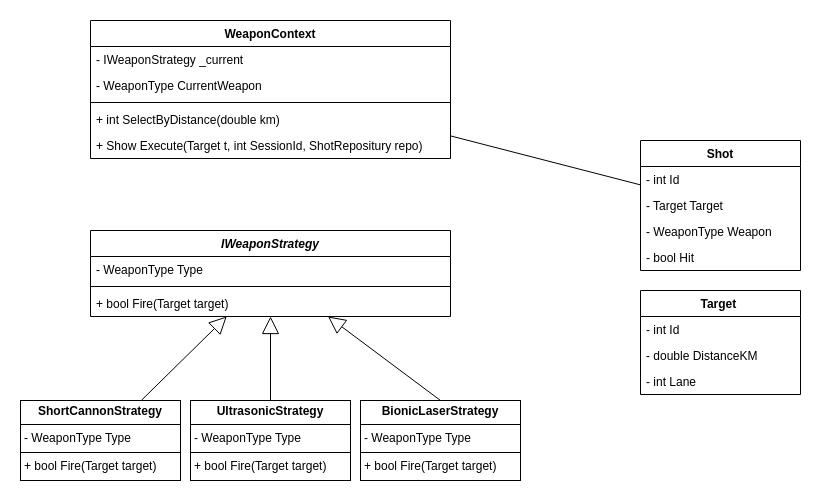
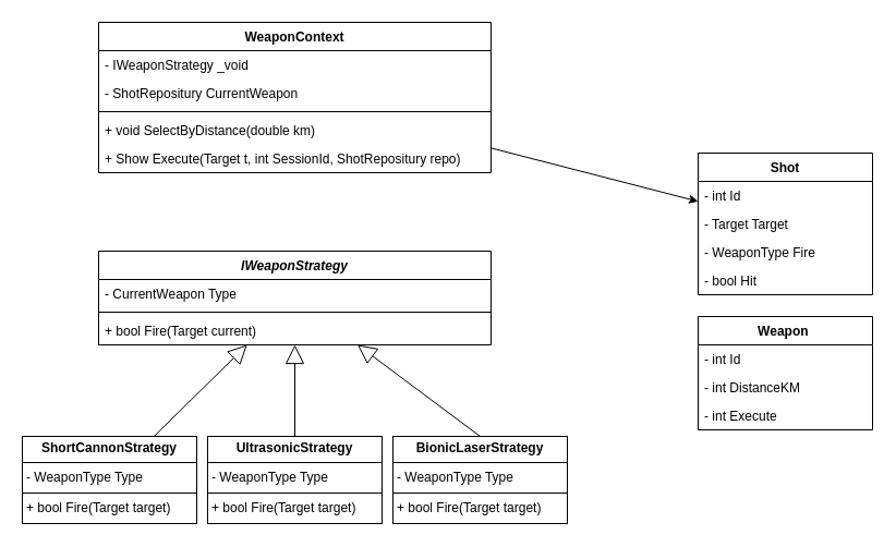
  <mxCell id="0" />
  <mxCell id="1" parent="0" />
- <mxCell id="2" style="rounded=0;orthogonalLoop=1;jettySize=auto;html=1;endArrow=none;startFill=0;" edge="1" parent="1" source="3" target="19"><mxGeometry relative="1" as="geometry" /></mxCell>
+ <mxCell id="2" style="rounded=0;orthogonalLoop=1;jettySize=auto;html=1;endArrow=classic;startFill=0;" edge="1" parent="1" source="3" target="19"><mxGeometry relative="1" as="geometry" /></mxCell>
  <mxCell id="3" value="WeaponContext" style="swimlane;fontStyle=1;align=center;verticalAlign=top;childLayout=stackLayout;horizontal=1;startSize=26;horizontalStack=0;resizeParent=1;resizeParentMax=0;resizeLast=0;collapsible=1;marginBottom=0;whiteSpace=wrap;html=1;" vertex="1" parent="1"><mxGeometry x="90" y="20" width="360" height="138" as="geometry" /></mxCell>
- <mxCell id="4" value="- IWeaponStrategy _current" style="text;strokeColor=none;fillColor=none;align=left;verticalAlign=top;spacingLeft=4;spacingRight=4;overflow=hidden;rotatable=0;points=[[0,0.5],[1,0.5]];portConstraint=eastwest;whiteSpace=wrap;html=1;" vertex="1" parent="3"><mxGeometry y="26" width="360" height="26" as="geometry" /></mxCell>
- <mxCell id="5" value="- WeaponType CurrentWeapon" style="text;strokeColor=none;fillColor=none;align=left;verticalAlign=top;spacingLeft=4;spacingRight=4;overflow=hidden;rotatable=0;points=[[0,0.5],[1,0.5]];portConstraint=eastwest;whiteSpace=wrap;html=1;" vertex="1" parent="3"><mxGeometry y="52" width="360" height="26" as="geometry" /></mxCell>
+ <mxCell id="4" value="- IWeaponStrategy _void" style="text;strokeColor=none;fillColor=none;align=left;verticalAlign=top;spacingLeft=4;spacingRight=4;overflow=hidden;rotatable=0;points=[[0,0.5],[1,0.5]];portConstraint=eastwest;whiteSpace=wrap;html=1;" vertex="1" parent="3"><mxGeometry y="26" width="360" height="26" as="geometry" /></mxCell>
+ <mxCell id="5" value="- ShotRepositury CurrentWeapon" style="text;strokeColor=none;fillColor=none;align=left;verticalAlign=top;spacingLeft=4;spacingRight=4;overflow=hidden;rotatable=0;points=[[0,0.5],[1,0.5]];portConstraint=eastwest;whiteSpace=wrap;html=1;" vertex="1" parent="3"><mxGeometry y="52" width="360" height="26" as="geometry" /></mxCell>
  <mxCell id="6" value="" style="line;strokeWidth=1;fillColor=none;align=left;verticalAlign=middle;spacingTop=-1;spacingLeft=3;spacingRight=3;rotatable=0;labelPosition=right;points=[];portConstraint=eastwest;strokeColor=inherit;" vertex="1" parent="3"><mxGeometry y="78" width="360" height="8" as="geometry" /></mxCell>
- <mxCell id="7" value="+ int SelectByDistance(double km)" style="text;strokeColor=none;fillColor=none;align=left;verticalAlign=top;spacingLeft=4;spacingRight=4;overflow=hidden;rotatable=0;points=[[0,0.5],[1,0.5]];portConstraint=eastwest;whiteSpace=wrap;html=1;" vertex="1" parent="3"><mxGeometry y="86" width="360" height="26" as="geometry" /></mxCell>
+ <mxCell id="7" value="+ void SelectByDistance(double km)" style="text;strokeColor=none;fillColor=none;align=left;verticalAlign=top;spacingLeft=4;spacingRight=4;overflow=hidden;rotatable=0;points=[[0,0.5],[1,0.5]];portConstraint=eastwest;whiteSpace=wrap;html=1;" vertex="1" parent="3"><mxGeometry y="86" width="360" height="26" as="geometry" /></mxCell>
  <mxCell id="8" value="+ Show Execute(Target t, int SessionId, ShotRepositury repo)" style="text;strokeColor=none;fillColor=none;align=left;verticalAlign=top;spacingLeft=4;spacingRight=4;overflow=hidden;rotatable=0;points=[[0,0.5],[1,0.5]];portConstraint=eastwest;whiteSpace=wrap;html=1;" vertex="1" parent="3"><mxGeometry y="112" width="360" height="26" as="geometry" /></mxCell>
  <mxCell id="9" value="&lt;i&gt;IWeaponStrategy&lt;/i&gt;" style="swimlane;fontStyle=1;align=center;verticalAlign=top;childLayout=stackLayout;horizontal=1;startSize=26;horizontalStack=0;resizeParent=1;resizeParentMax=0;resizeLast=0;collapsible=1;marginBottom=0;whiteSpace=wrap;html=1;" vertex="1" parent="1"><mxGeometry x="90" y="230" width="360" height="86" as="geometry" /></mxCell>
- <mxCell id="10" value="- WeaponType Type" style="text;strokeColor=none;fillColor=none;align=left;verticalAlign=top;spacingLeft=4;spacingRight=4;overflow=hidden;rotatable=0;points=[[0,0.5],[1,0.5]];portConstraint=eastwest;whiteSpace=wrap;html=1;" vertex="1" parent="9"><mxGeometry y="26" width="360" height="26" as="geometry" /></mxCell>
+ <mxCell id="10" value="- CurrentWeapon Type" style="text;strokeColor=none;fillColor=none;align=left;verticalAlign=top;spacingLeft=4;spacingRight=4;overflow=hidden;rotatable=0;points=[[0,0.5],[1,0.5]];portConstraint=eastwest;whiteSpace=wrap;html=1;" vertex="1" parent="9"><mxGeometry y="26" width="360" height="26" as="geometry" /></mxCell>
  <mxCell id="11" value="" style="line;strokeWidth=1;fillColor=none;align=left;verticalAlign=middle;spacingTop=-1;spacingLeft=3;spacingRight=3;rotatable=0;labelPosition=right;points=[];portConstraint=eastwest;strokeColor=inherit;" vertex="1" parent="9"><mxGeometry y="52" width="360" height="8" as="geometry" /></mxCell>
- <mxCell id="12" value="+ bool Fire(Target target)" style="text;strokeColor=none;fillColor=none;align=left;verticalAlign=top;spacingLeft=4;spacingRight=4;overflow=hidden;rotatable=0;points=[[0,0.5],[1,0.5]];portConstraint=eastwest;whiteSpace=wrap;html=1;" vertex="1" parent="9"><mxGeometry y="60" width="360" height="26" as="geometry" /></mxCell>
+ <mxCell id="12" value="+ bool Fire(Target current)" style="text;strokeColor=none;fillColor=none;align=left;verticalAlign=top;spacingLeft=4;spacingRight=4;overflow=hidden;rotatable=0;points=[[0,0.5],[1,0.5]];portConstraint=eastwest;whiteSpace=wrap;html=1;" vertex="1" parent="9"><mxGeometry y="60" width="360" height="26" as="geometry" /></mxCell>
  <mxCell id="13" value="&lt;p style=&quot;margin:0px;margin-top:4px;text-align:center;&quot;&gt;&lt;b&gt;BionicLaserStrategy&lt;/b&gt;&lt;/p&gt;&lt;hr size=&quot;1&quot; style=&quot;border-style:solid;&quot;&gt;&lt;p style=&quot;margin:0px;margin-left:4px;&quot;&gt;- WeaponType Type&lt;/p&gt;&lt;hr size=&quot;1&quot; style=&quot;border-style:solid;&quot;&gt;&lt;p style=&quot;margin:0px;margin-left:4px;&quot;&gt;+ bool Fire(Target target)&lt;/p&gt;" style="verticalAlign=top;align=left;overflow=fill;html=1;whiteSpace=wrap;" vertex="1" parent="1"><mxGeometry x="360" y="400" width="160" height="80" as="geometry" /></mxCell>
  <mxCell id="14" value="&lt;p style=&quot;margin:0px;margin-top:4px;text-align:center;&quot;&gt;&lt;b&gt;UltrasonicStrategy&lt;/b&gt;&lt;/p&gt;&lt;hr size=&quot;1&quot; style=&quot;border-style:solid;&quot;&gt;&lt;p style=&quot;margin:0px;margin-left:4px;&quot;&gt;- WeaponType Type&lt;/p&gt;&lt;hr size=&quot;1&quot; style=&quot;border-style:solid;&quot;&gt;&lt;p style=&quot;margin:0px;margin-left:4px;&quot;&gt;+ bool Fire(Target target)&lt;/p&gt;" style="verticalAlign=top;align=left;overflow=fill;html=1;whiteSpace=wrap;" vertex="1" parent="1"><mxGeometry x="190" y="400" width="160" height="80" as="geometry" /></mxCell>
  <mxCell id="15" style="rounded=0;orthogonalLoop=1;jettySize=auto;html=1;endArrow=block;endFill=0;startSize=10;endSize=15;" edge="1" parent="1" source="16" target="9"><mxGeometry relative="1" as="geometry" /></mxCell>
  <mxCell id="16" value="&lt;p style=&quot;margin:0px;margin-top:4px;text-align:center;&quot;&gt;&lt;b&gt;ShortCannonStrategy&lt;/b&gt;&lt;/p&gt;&lt;hr size=&quot;1&quot; style=&quot;border-style:solid;&quot;&gt;&lt;p style=&quot;margin:0px;margin-left:4px;&quot;&gt;- WeaponType Type&lt;/p&gt;&lt;hr size=&quot;1&quot; style=&quot;border-style:solid;&quot;&gt;&lt;p style=&quot;margin:0px;margin-left:4px;&quot;&gt;+ bool Fire(Target target)&lt;/p&gt;" style="verticalAlign=top;align=left;overflow=fill;html=1;whiteSpace=wrap;" vertex="1" parent="1"><mxGeometry y="400" width="160" height="80" as="geometry" x="20" /></mxCell>
  <mxCell id="17" style="rounded=0;orthogonalLoop=1;jettySize=auto;html=1;endArrow=block;endFill=0;startSize=10;endSize=15;exitX=0.5;exitY=0;exitDx=0;exitDy=0;" edge="1" parent="1" source="14" target="9"><mxGeometry relative="1" as="geometry"><mxPoint x="160" y="410" as="sourcePoint" /><mxPoint x="266" y="326" as="targetPoint" /></mxGeometry></mxCell>
  <mxCell id="18" style="rounded=0;orthogonalLoop=1;jettySize=auto;html=1;endArrow=block;endFill=0;startSize=10;endSize=15;exitX=0.5;exitY=0;exitDx=0;exitDy=0;" edge="1" parent="1" source="13" target="9"><mxGeometry relative="1" as="geometry"><mxPoint x="170" y="420" as="sourcePoint" /><mxPoint x="276" y="336" as="targetPoint" /></mxGeometry></mxCell>
  <mxCell id="19" value="Shot" style="swimlane;fontStyle=1;align=center;verticalAlign=top;childLayout=stackLayout;horizontal=1;startSize=26;horizontalStack=0;resizeParent=1;resizeParentMax=0;resizeLast=0;collapsible=1;marginBottom=0;whiteSpace=wrap;html=1;" vertex="1" parent="1"><mxGeometry x="640" y="140" width="160" height="130" as="geometry" /></mxCell>
  <mxCell id="20" value="- int Id" style="text;strokeColor=none;fillColor=none;align=left;verticalAlign=top;spacingLeft=4;spacingRight=4;overflow=hidden;rotatable=0;points=[[0,0.5],[1,0.5]];portConstraint=eastwest;whiteSpace=wrap;html=1;" vertex="1" parent="19"><mxGeometry y="26" width="160" height="26" as="geometry" /></mxCell>
  <mxCell id="21" value="- Target Target" style="text;strokeColor=none;fillColor=none;align=left;verticalAlign=top;spacingLeft=4;spacingRight=4;overflow=hidden;rotatable=0;points=[[0,0.5],[1,0.5]];portConstraint=eastwest;whiteSpace=wrap;html=1;" vertex="1" parent="19"><mxGeometry y="52" width="160" height="26" as="geometry" /></mxCell>
- <mxCell id="22" value="- WeaponType Weapon" style="text;strokeColor=none;fillColor=none;align=left;verticalAlign=top;spacingLeft=4;spacingRight=4;overflow=hidden;rotatable=0;points=[[0,0.5],[1,0.5]];portConstraint=eastwest;whiteSpace=wrap;html=1;" vertex="1" parent="19"><mxGeometry y="78" width="160" height="26" as="geometry" /></mxCell>
+ <mxCell id="22" value="- WeaponType Fire" style="text;strokeColor=none;fillColor=none;align=left;verticalAlign=top;spacingLeft=4;spacingRight=4;overflow=hidden;rotatable=0;points=[[0,0.5],[1,0.5]];portConstraint=eastwest;whiteSpace=wrap;html=1;" vertex="1" parent="19"><mxGeometry y="78" width="160" height="26" as="geometry" /></mxCell>
  <mxCell id="23" value="- bool Hit" style="text;strokeColor=none;fillColor=none;align=left;verticalAlign=top;spacingLeft=4;spacingRight=4;overflow=hidden;rotatable=0;points=[[0,0.5],[1,0.5]];portConstraint=eastwest;whiteSpace=wrap;html=1;" vertex="1" parent="19"><mxGeometry y="104" width="160" height="26" as="geometry" /></mxCell>
- <mxCell id="24" value="Target&amp;nbsp;" style="swimlane;fontStyle=1;align=center;verticalAlign=top;childLayout=stackLayout;horizontal=1;startSize=26;horizontalStack=0;resizeParent=1;resizeParentMax=0;resizeLast=0;collapsible=1;marginBottom=0;whiteSpace=wrap;html=1;" vertex="1" parent="1"><mxGeometry x="640" y="290" width="160" height="104" as="geometry" /></mxCell>
+ <mxCell id="24" value="Weapon&amp;nbsp;" style="swimlane;fontStyle=1;align=center;verticalAlign=top;childLayout=stackLayout;horizontal=1;startSize=26;horizontalStack=0;resizeParent=1;resizeParentMax=0;resizeLast=0;collapsible=1;marginBottom=0;whiteSpace=wrap;html=1;" vertex="1" parent="1"><mxGeometry x="640" y="290" width="160" height="104" as="geometry" /></mxCell>
  <mxCell id="25" value="- int Id" style="text;strokeColor=none;fillColor=none;align=left;verticalAlign=top;spacingLeft=4;spacingRight=4;overflow=hidden;rotatable=0;points=[[0,0.5],[1,0.5]];portConstraint=eastwest;whiteSpace=wrap;html=1;" vertex="1" parent="24"><mxGeometry y="26" width="160" height="26" as="geometry" /></mxCell>
- <mxCell id="26" value="- double DistanceKM" style="text;strokeColor=none;fillColor=none;align=left;verticalAlign=top;spacingLeft=4;spacingRight=4;overflow=hidden;rotatable=0;points=[[0,0.5],[1,0.5]];portConstraint=eastwest;whiteSpace=wrap;html=1;" vertex="1" parent="24"><mxGeometry y="52" width="160" height="26" as="geometry" /></mxCell>
- <mxCell id="27" value="- int Lane" style="text;strokeColor=none;fillColor=none;align=left;verticalAlign=top;spacingLeft=4;spacingRight=4;overflow=hidden;rotatable=0;points=[[0,0.5],[1,0.5]];portConstraint=eastwest;whiteSpace=wrap;html=1;" vertex="1" parent="24"><mxGeometry y="78" width="160" height="26" as="geometry" /></mxCell>
+ <mxCell id="26" value="- int DistanceKM" style="text;strokeColor=none;fillColor=none;align=left;verticalAlign=top;spacingLeft=4;spacingRight=4;overflow=hidden;rotatable=0;points=[[0,0.5],[1,0.5]];portConstraint=eastwest;whiteSpace=wrap;html=1;" vertex="1" parent="24"><mxGeometry y="52" width="160" height="26" as="geometry" /></mxCell>
+ <mxCell id="27" value="- int Execute" style="text;strokeColor=none;fillColor=none;align=left;verticalAlign=top;spacingLeft=4;spacingRight=4;overflow=hidden;rotatable=0;points=[[0,0.5],[1,0.5]];portConstraint=eastwest;whiteSpace=wrap;html=1;" vertex="1" parent="24"><mxGeometry y="78" width="160" height="26" as="geometry" /></mxCell>
